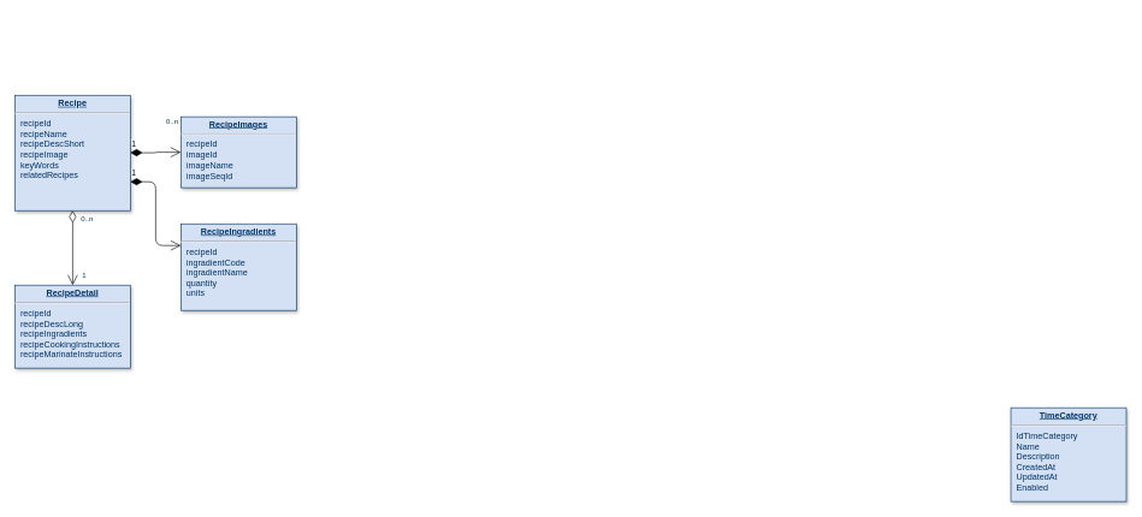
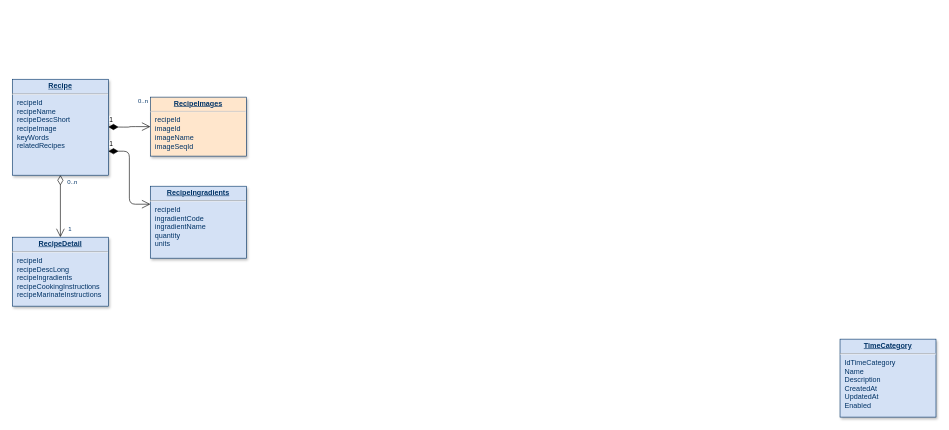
  <mxCell id="0" />
  <mxCell id="1" parent="0" />
  <mxCell id="2" value="&lt;p style=&quot;margin: 0px ; margin-top: 4px ; text-align: center ; text-decoration: underline&quot;&gt;&lt;strong&gt;RecipeDetail&lt;/strong&gt;&lt;/p&gt;&lt;hr&gt;&lt;p style=&quot;margin: 0px ; margin-left: 8px&quot;&gt;recipeId&lt;/p&gt;&lt;p style=&quot;margin: 0px ; margin-left: 8px&quot;&gt;recipeDescLong&lt;/p&gt;&lt;p style=&quot;margin: 0px ; margin-left: 8px&quot;&gt;recipeIngradients&lt;/p&gt;&lt;p style=&quot;margin: 0px ; margin-left: 8px&quot;&gt;recipeCookingInstructions&lt;/p&gt;&lt;p style=&quot;margin: 0px ; margin-left: 8px&quot;&gt;recipeMarinateInstructions&lt;/p&gt;&lt;p style=&quot;margin: 0px ; margin-left: 8px&quot;&gt;&lt;br&gt;&lt;/p&gt;&lt;p style=&quot;margin: 0px ; margin-left: 8px&quot;&gt;&lt;br&gt;&lt;/p&gt;" style="verticalAlign=top;align=left;overflow=fill;fontSize=12;fontFamily=Helvetica;html=1;strokeColor=#003366;shadow=1;fillColor=#D4E1F5;fontColor=#003366" parent="1" vertex="1"><mxGeometry x="20" y="395" width="160" height="115" as="geometry" /></mxCell>
  <mxCell id="3" value="&lt;p style=&quot;margin: 0px ; margin-top: 4px ; text-align: center ; text-decoration: underline&quot;&gt;&lt;strong&gt;Recipe&lt;/strong&gt;&lt;/p&gt;&lt;hr&gt;&lt;p style=&quot;margin: 0px ; margin-left: 8px&quot;&gt;recipeId&lt;br&gt;&lt;/p&gt;&lt;p style=&quot;margin: 0px ; margin-left: 8px&quot;&gt;recipeName&lt;br&gt;&lt;/p&gt;&lt;p style=&quot;margin: 0px ; margin-left: 8px&quot;&gt;recipeDescShort&lt;br&gt;&lt;/p&gt;&lt;p style=&quot;margin: 0px ; margin-left: 8px&quot;&gt;recipeImage&lt;br&gt;&lt;/p&gt;&lt;p style=&quot;margin: 0px ; margin-left: 8px&quot;&gt;keyWords&lt;br&gt;&lt;/p&gt;&lt;p style=&quot;margin: 0px ; margin-left: 8px&quot;&gt;relatedRecipes&lt;br&gt;&lt;/p&gt;" style="verticalAlign=top;align=left;overflow=fill;fontSize=12;fontFamily=Helvetica;html=1;strokeColor=#003366;shadow=1;fillColor=#D4E1F5;fontColor=#003366" parent="1" vertex="1"><mxGeometry x="20" y="131.64" width="160" height="160" as="geometry" /></mxCell>
- <mxCell id="4" value="&lt;p style=&quot;margin: 0px ; margin-top: 4px ; text-align: center ; text-decoration: underline&quot;&gt;&lt;strong&gt;RecipeImages&lt;/strong&gt;&lt;/p&gt;&lt;hr&gt;&lt;p style=&quot;margin: 0px ; margin-left: 8px&quot;&gt;recipeId&lt;br&gt;&lt;/p&gt;&lt;p style=&quot;margin: 0px ; margin-left: 8px&quot;&gt;imageId&lt;/p&gt;&lt;p style=&quot;margin: 0px ; margin-left: 8px&quot;&gt;imageName&lt;/p&gt;&lt;p style=&quot;margin: 0px ; margin-left: 8px&quot;&gt;imageSeqId&lt;/p&gt;" style="verticalAlign=top;align=left;overflow=fill;fontSize=12;fontFamily=Helvetica;html=1;strokeColor=#003366;shadow=1;fillColor=#D4E1F5;fontColor=#003366" vertex="1" parent="1"><mxGeometry x="250" y="161.46" width="160" height="98.36" as="geometry" /></mxCell>
+ <mxCell id="4" value="&lt;p style=&quot;margin: 0px ; margin-top: 4px ; text-align: center ; text-decoration: underline&quot;&gt;&lt;strong&gt;RecipeImages&lt;/strong&gt;&lt;/p&gt;&lt;hr&gt;&lt;p style=&quot;margin: 0px ; margin-left: 8px&quot;&gt;recipeId&lt;br&gt;&lt;/p&gt;&lt;p style=&quot;margin: 0px ; margin-left: 8px&quot;&gt;imageId&lt;/p&gt;&lt;p style=&quot;margin: 0px ; margin-left: 8px&quot;&gt;imageName&lt;/p&gt;&lt;p style=&quot;margin: 0px ; margin-left: 8px&quot;&gt;imageSeqId&lt;/p&gt;" style="verticalAlign=top;align=left;overflow=fill;fontSize=12;fontFamily=Helvetica;html=1;strokeColor=#003366;shadow=1;fillColor=#ffe6cc;fontColor=#003366;" vertex="1" parent="1"><mxGeometry x="250" y="161.46" width="160" height="98.36" as="geometry" /></mxCell>
  <mxCell id="5" value="&lt;p style=&quot;margin: 0px; margin-top: 4px; text-align: center; text-decoration: underline;&quot;&gt;&lt;strong&gt;TimeCategory&lt;/strong&gt;&lt;/p&gt;&lt;hr /&gt;&lt;p style=&quot;margin: 0px; margin-left: 8px;&quot;&gt;IdTimeCategory&lt;/p&gt;&lt;p style=&quot;margin: 0px; margin-left: 8px;&quot;&gt;Name&lt;/p&gt;&lt;p style=&quot;margin: 0px; margin-left: 8px;&quot;&gt;Description&lt;/p&gt;&lt;p style=&quot;margin: 0px; margin-left: 8px;&quot;&gt;CreatedAt&lt;/p&gt;&lt;p style=&quot;margin: 0px; margin-left: 8px;&quot;&gt;UpdatedAt&lt;/p&gt;&lt;p style=&quot;margin: 0px; margin-left: 8px;&quot;&gt;Enabled&lt;/p&gt;" style="verticalAlign=top;align=left;overflow=fill;fontSize=12;fontFamily=Helvetica;html=1;strokeColor=#003366;shadow=1;fillColor=#D4E1F5;fontColor=#003366" parent="1" vertex="1"><mxGeometry x="1400" y="565" width="160" height="130" as="geometry" /></mxCell>
  <mxCell id="6" value="" style="endArrow=open;endSize=12;startArrow=diamondThin;startSize=14;startFill=0;edgeStyle=orthogonalEdgeStyle" parent="1" source="3" target="2" edge="1"><mxGeometry x="620" y="340" as="geometry"><mxPoint x="600" y="450" as="sourcePoint" /><mxPoint x="760" y="450" as="targetPoint" /></mxGeometry></mxCell>
  <mxCell id="7" value="0..n" style="resizable=0;align=left;verticalAlign=top;labelBackgroundColor=#ffffff;fontSize=10;strokeColor=#003366;shadow=1;fillColor=#D4E1F5;fontColor=#003366" parent="6" connectable="0" vertex="1"><mxGeometry x="-1" relative="1" as="geometry"><mxPoint x="10" as="offset" /></mxGeometry></mxCell>
  <mxCell id="8" value="1" style="resizable=0;align=right;verticalAlign=top;labelBackgroundColor=#ffffff;fontSize=10;strokeColor=#003366;shadow=1;fillColor=#D4E1F5;fontColor=#003366" parent="6" connectable="0" vertex="1"><mxGeometry x="1" relative="1" as="geometry"><mxPoint x="20" y="-25.0" as="offset" /></mxGeometry></mxCell>
  <mxCell id="9" value="1" style="endArrow=open;html=1;endSize=12;startArrow=diamondThin;startSize=14;startFill=1;edgeStyle=orthogonalEdgeStyle;align=left;verticalAlign=bottom;entryX=0;entryY=0.5;entryDx=0;entryDy=0;" edge="1" parent="1" target="4"><mxGeometry x="-1" y="3" relative="1" as="geometry"><mxPoint x="180" y="211.14" as="sourcePoint" /><mxPoint x="340" y="211.14" as="targetPoint" /></mxGeometry></mxCell>
  <mxCell id="10" value="0..n" style="resizable=0;align=left;verticalAlign=top;labelBackgroundColor=#ffffff;fontSize=10;strokeColor=#003366;shadow=1;fillColor=#D4E1F5;fontColor=#003366" connectable="0" vertex="1" parent="1"><mxGeometry x="190" y="20" as="geometry"><mxPoint x="38" y="135" as="offset" /></mxGeometry></mxCell>
  <mxCell id="11" value="&lt;p style=&quot;margin: 0px ; margin-top: 4px ; text-align: center ; text-decoration: underline&quot;&gt;&lt;strong&gt;RecipeIngradients&lt;/strong&gt;&lt;/p&gt;&lt;hr&gt;&lt;p style=&quot;margin: 0px ; margin-left: 8px&quot;&gt;recipeId&lt;br&gt;&lt;/p&gt;&lt;p style=&quot;margin: 0px ; margin-left: 8px&quot;&gt;ingradientCode&lt;/p&gt;&lt;p style=&quot;margin: 0px ; margin-left: 8px&quot;&gt;ingradientName&lt;/p&gt;&lt;p style=&quot;margin: 0px ; margin-left: 8px&quot;&gt;quantity&lt;/p&gt;&lt;p style=&quot;margin: 0px ; margin-left: 8px&quot;&gt;units&lt;/p&gt;" style="verticalAlign=top;align=left;overflow=fill;fontSize=12;fontFamily=Helvetica;html=1;strokeColor=#003366;shadow=1;fillColor=#D4E1F5;fontColor=#003366" vertex="1" parent="1"><mxGeometry x="250" y="310" width="160" height="120" as="geometry" /></mxCell>
  <mxCell id="12" value="1" style="endArrow=open;html=1;endSize=12;startArrow=diamondThin;startSize=14;startFill=1;edgeStyle=orthogonalEdgeStyle;align=left;verticalAlign=bottom;exitX=1;exitY=0.75;exitDx=0;exitDy=0;entryX=0;entryY=0.25;entryDx=0;entryDy=0;" edge="1" parent="1" source="3" target="11"><mxGeometry x="-1" y="3" relative="1" as="geometry"><mxPoint x="200" y="280" as="sourcePoint" /><mxPoint x="360" y="280" as="targetPoint" /></mxGeometry></mxCell>
